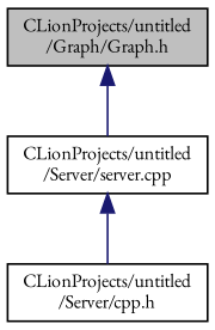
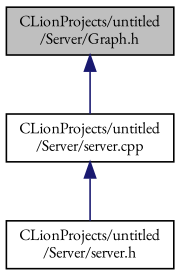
  digraph {
    fontname="EB Garamond"
    node [color=black fillcolor=white fontname="EB Garamond" fontsize=10 shape=record style=filled]
    edge [color=midnightblue dir=back fontname="EB Garamond" fontsize=10 labelfontname=Helvetica labelfontsize=10 style=solid]
-   n1 [fillcolor=grey75 fontcolor=black height=0.2 label="CLionProjects/untitled\l/Graph/Graph.h" width=0.4]
+   n1 [fillcolor=grey75 fontcolor=black height=0.2 label="CLionProjects/untitled\l/Server/Graph.h" width=0.4]
    n2 [height=0.2 label="CLionProjects/untitled\l/Server/server.cpp" width=0.4]
-   n3 [height=0.2 label="CLionProjects/untitled\l/Server/cpp.h" width=0.4]
+   n3 [height=0.2 label="CLionProjects/untitled\l/Server/server.h" width=0.4]
    n1 -> n2
    n2 -> n3
  }
